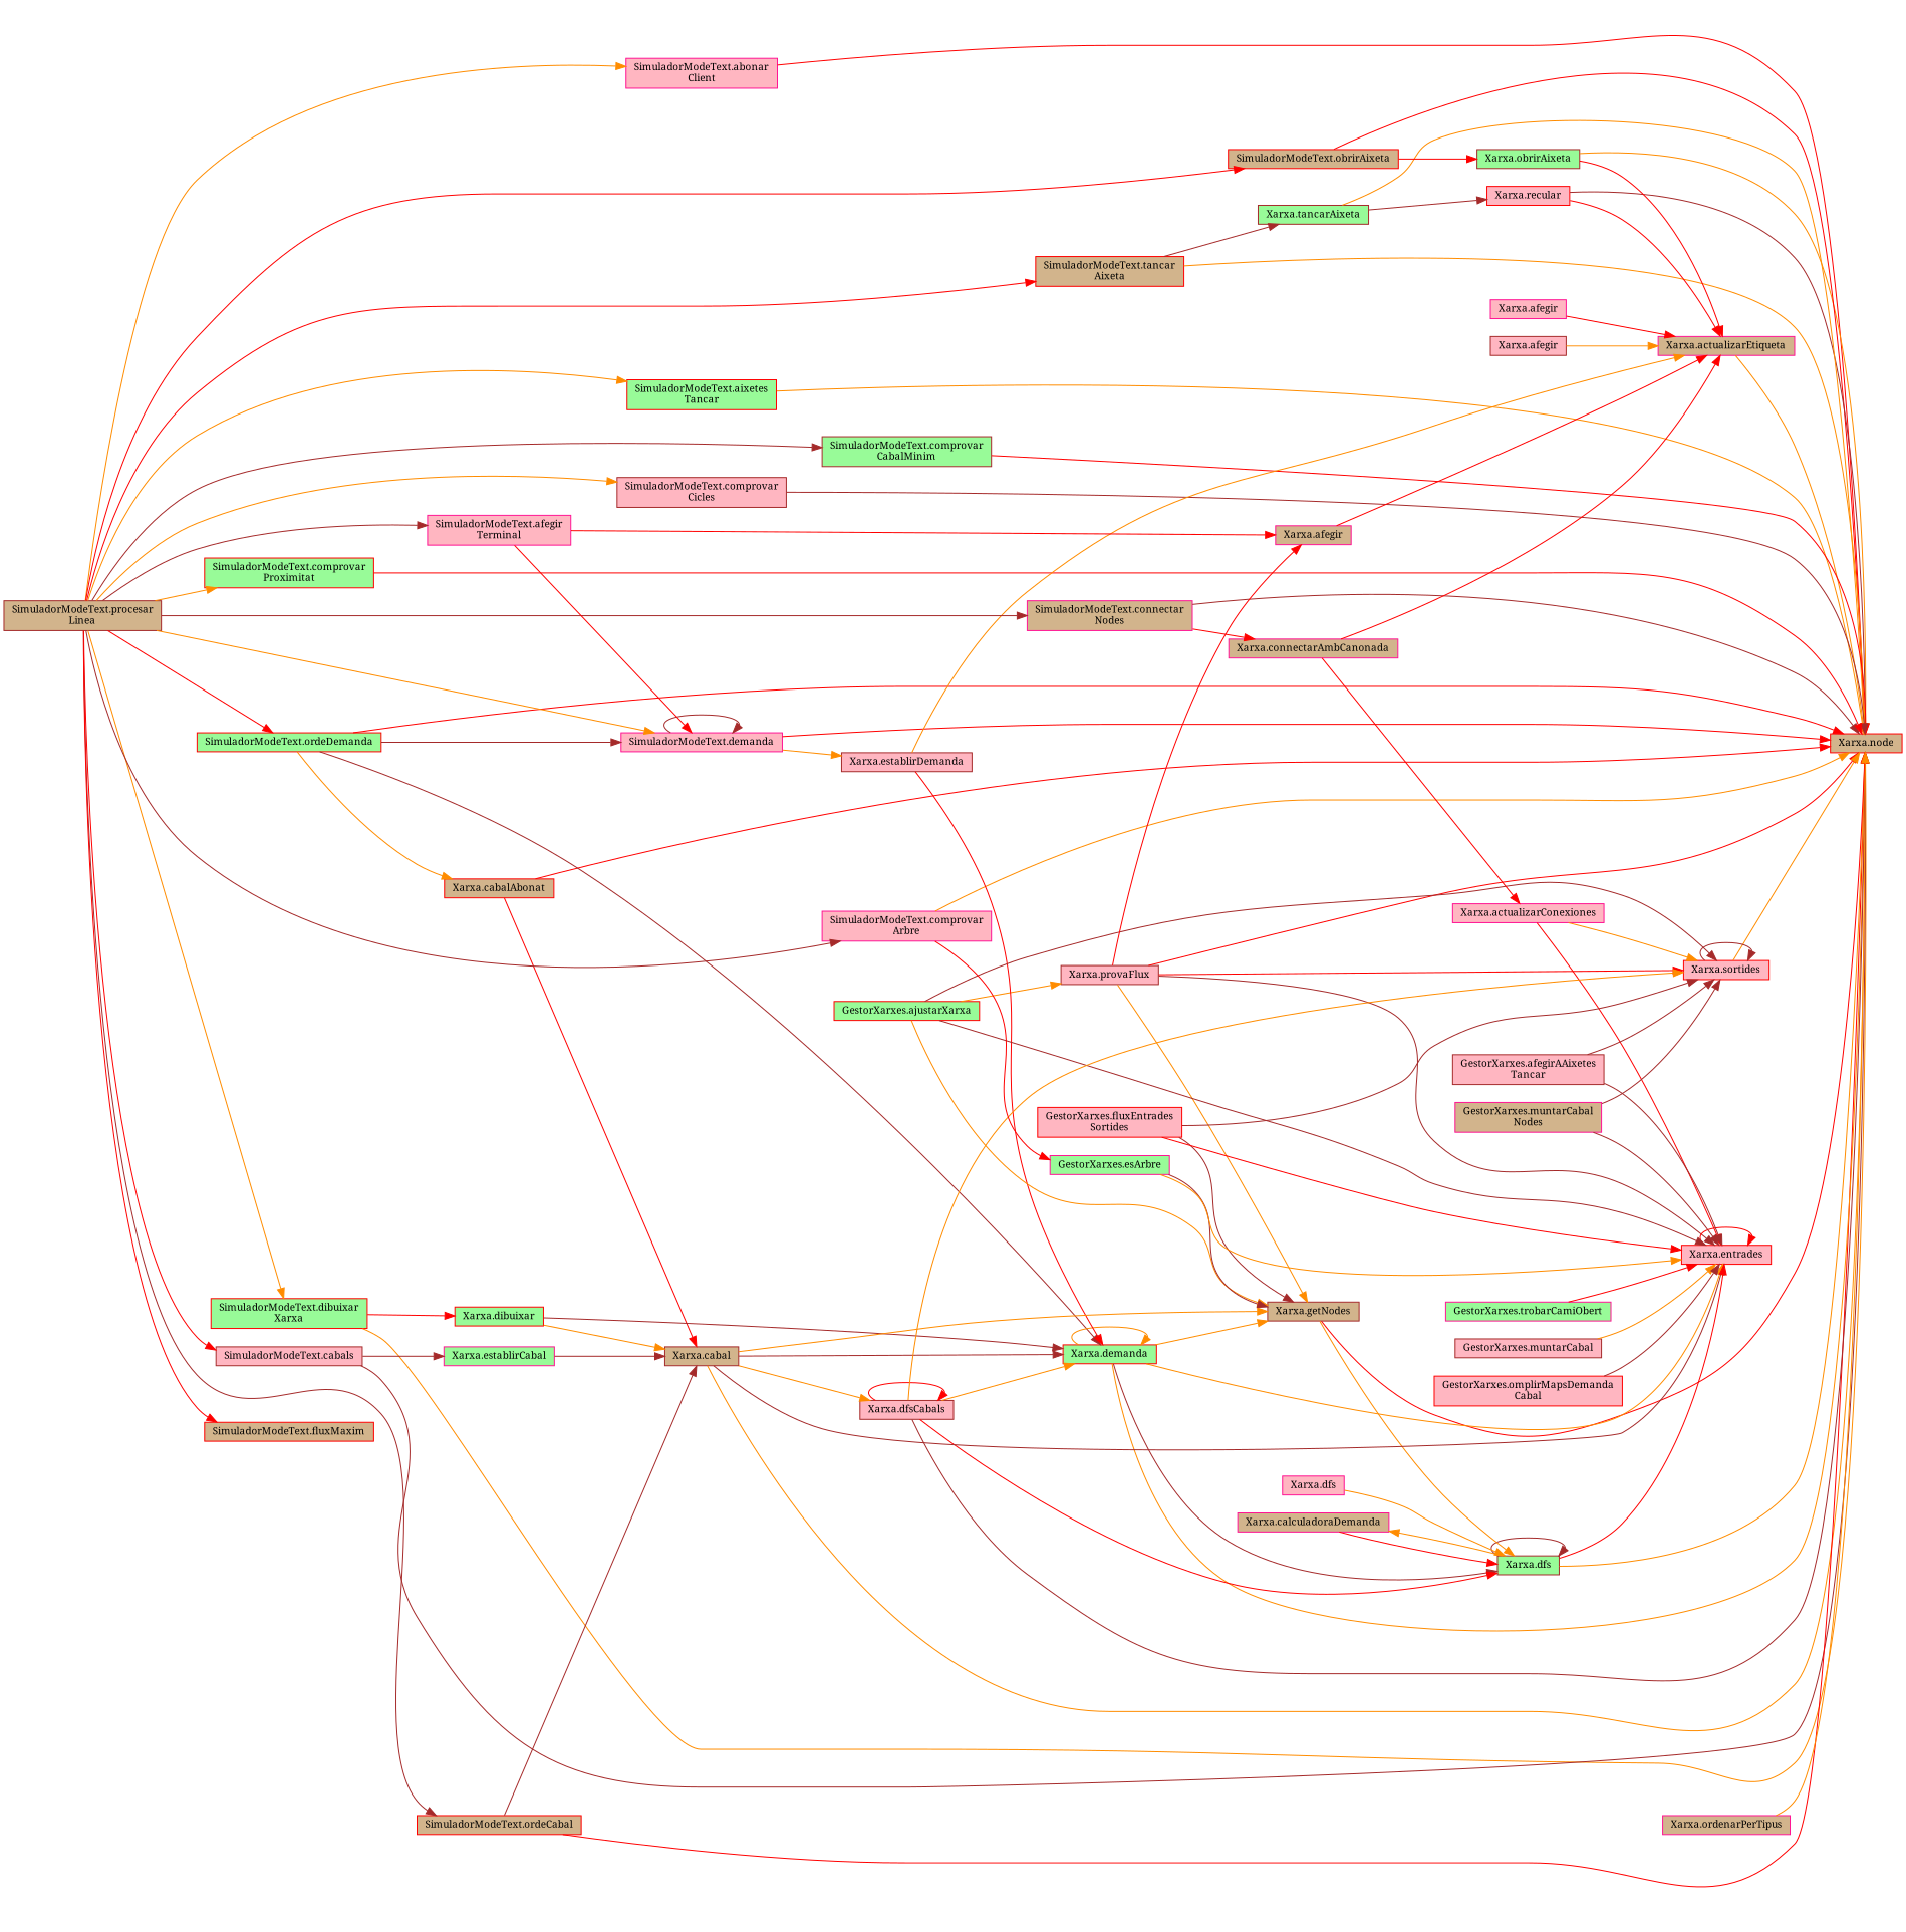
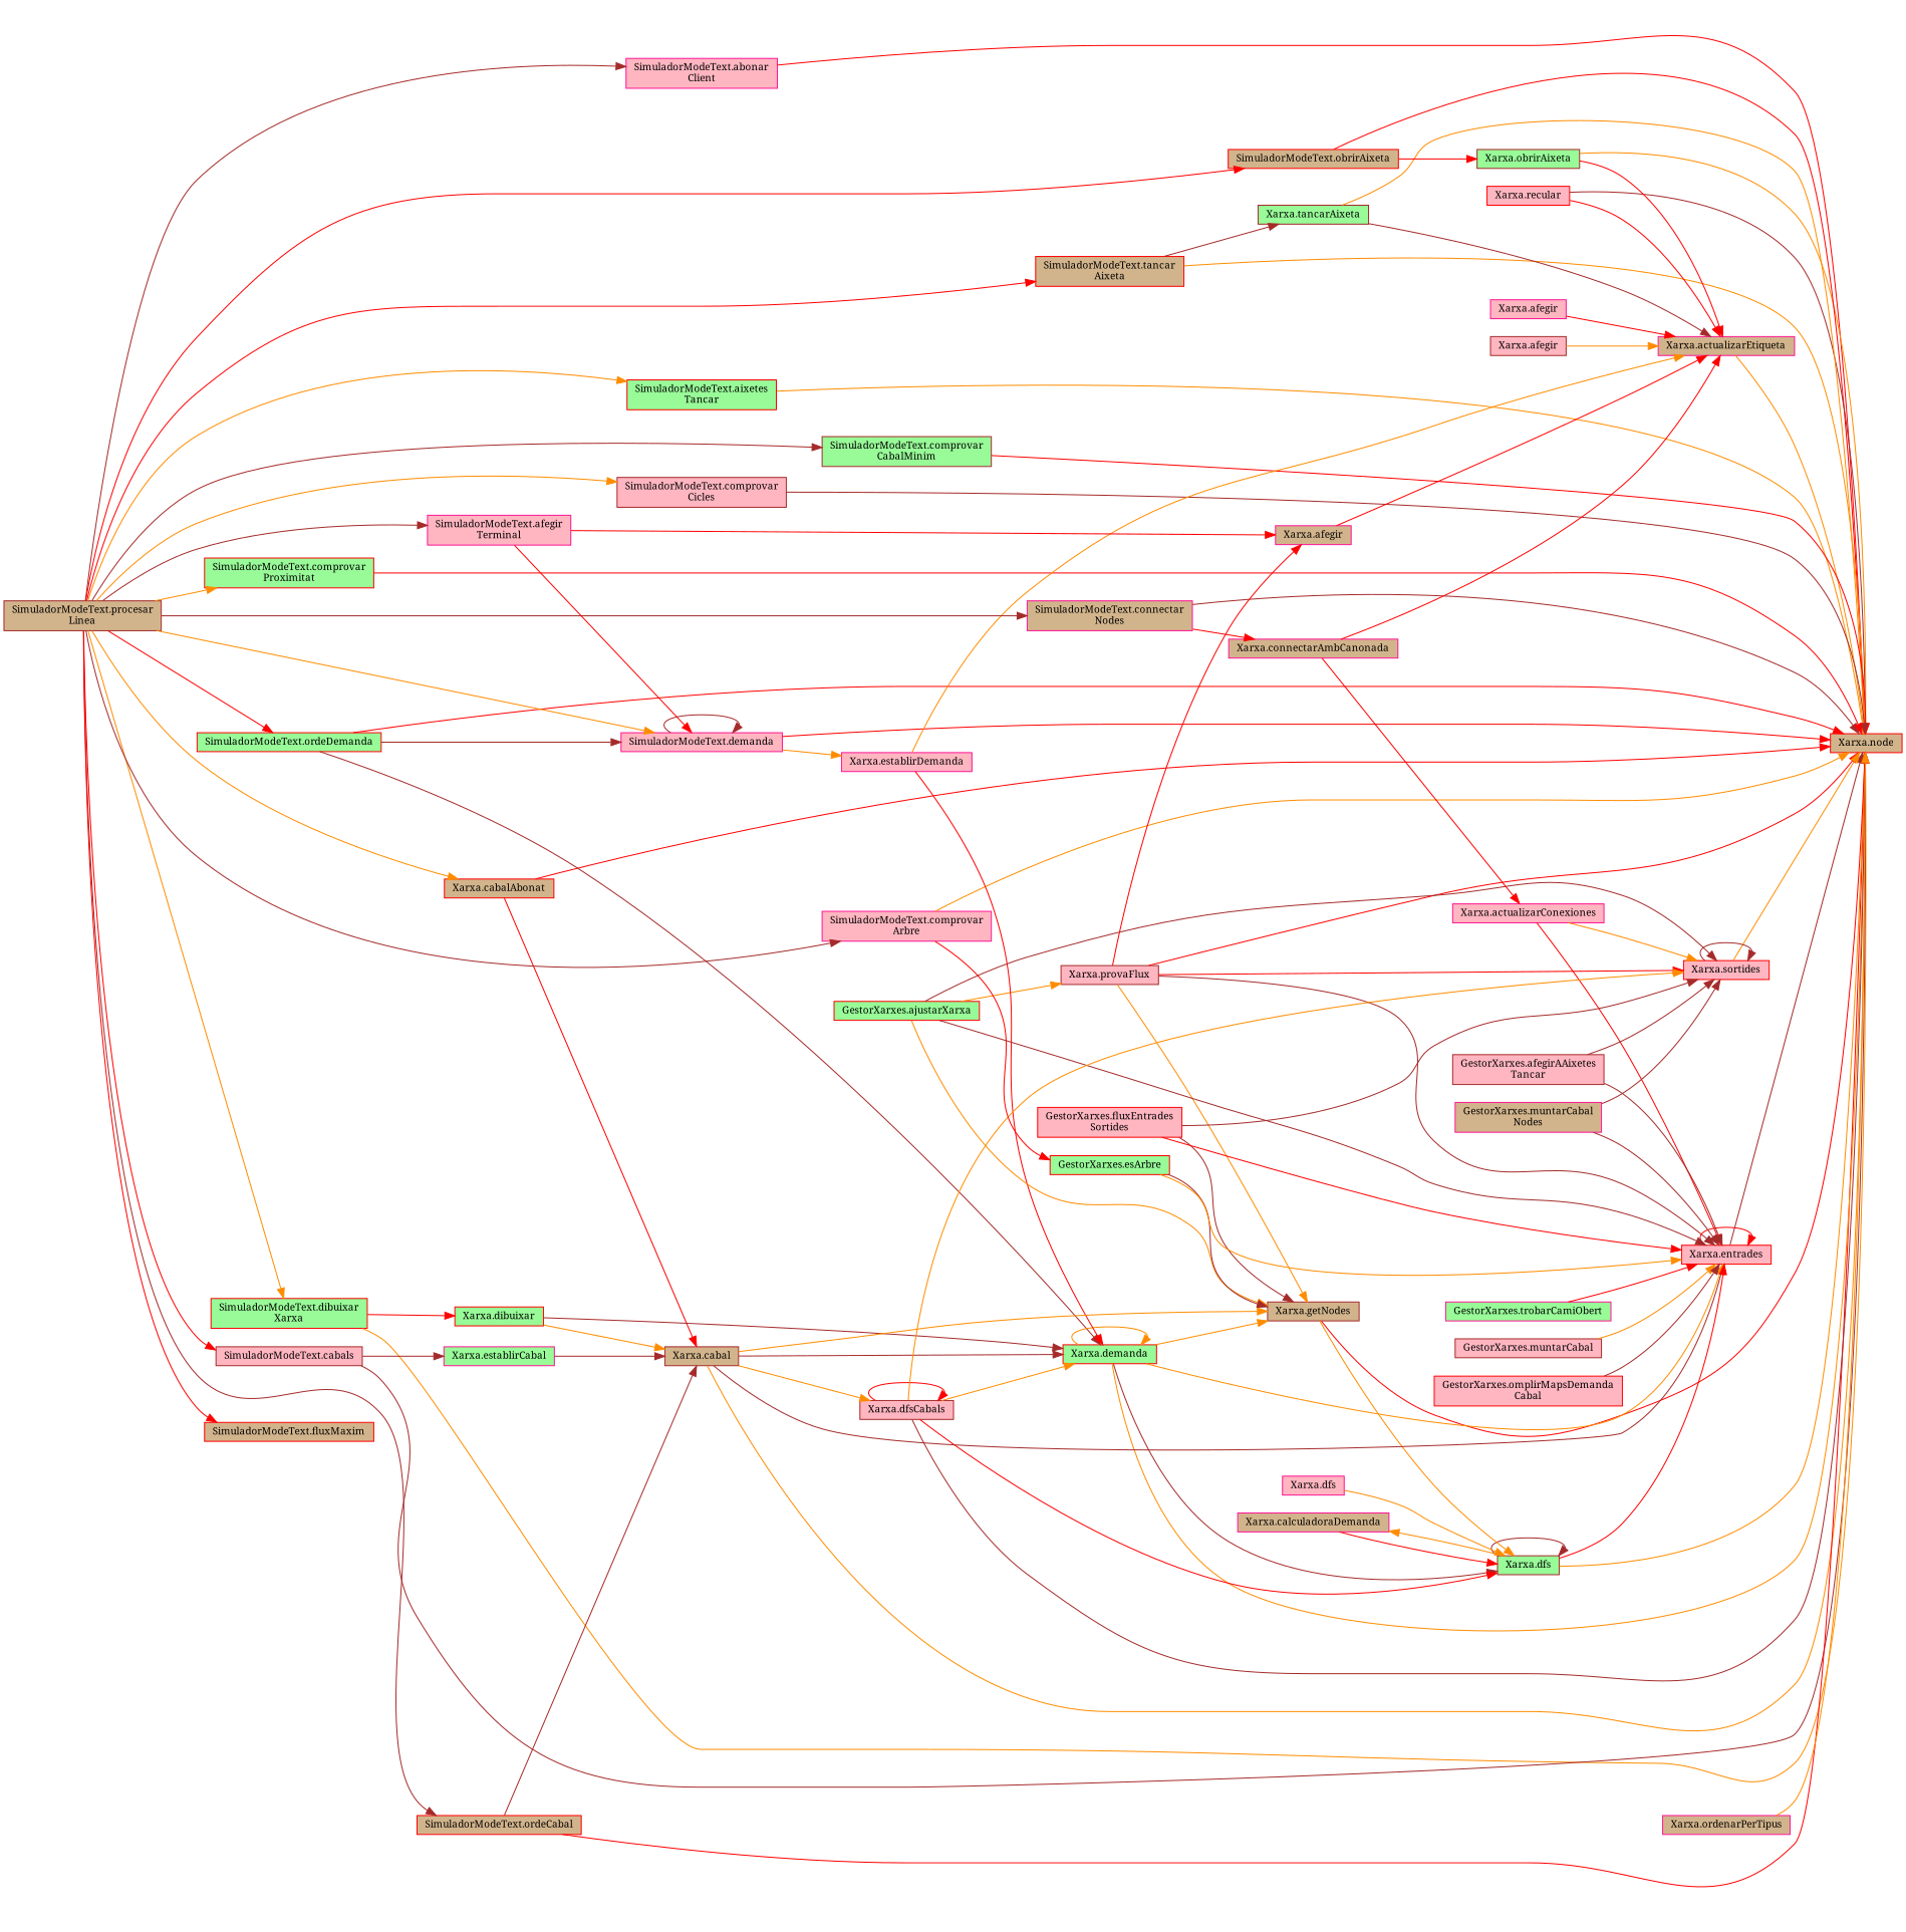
  digraph {
    fontname="Noto Serif"
    rankdir=RL
    node [color=red fillcolor=lightpink fontname="Noto Serif" fontsize=10 shape=box style=filled]
    edge [color=red dir=back fontname="Noto Serif" fontsize=10 labelfontname=Helvetica labelfontsize=10 style=solid]
    n1 [fillcolor=tan fontcolor=black height=0.2 label="Xarxa.node" width=0.4]
    n2 [color=deeppink height=0.2 label="SimuladorModeText.abonar\lClient" width=0.4]
    n3 [color=deeppink fillcolor=tan height=0.2 label="Xarxa.actualizarEtiqueta" width=0.4]
    n4 [color=brown height=0.2 label="Xarxa.provaFlux" width=0.4]
    n5 [color=deeppink fillcolor=tan height=0.2 label="SimuladorModeText.connectar\lNodes" width=0.4]
    n6 [color=deeppink height=0.2 label="SimuladorModeText.demanda" width=0.4]
    n7 [fillcolor=palegreen height=0.2 label="SimuladorModeText.ordeDemanda" width=0.4]
    n8 [color=brown fillcolor=palegreen height=0.2 label="Xarxa.obrirAixeta" width=0.4]
    n9 [fillcolor=tan height=0.2 label="SimuladorModeText.obrirAixeta" width=0.4]
    n10 [height=0.2 label="Xarxa.recular" width=0.4]
    n11 [color=brown fillcolor=palegreen height=0.2 label="Xarxa.tancarAixeta" width=0.4]
    n12 [fillcolor=tan height=0.2 label="SimuladorModeText.tancar\lAixeta" width=0.4]
    n13 [fillcolor=palegreen height=0.2 label="SimuladorModeText.aixetes\lTancar" width=0.4]
    n14 [color=brown fillcolor=tan height=0.2 label="Xarxa.cabal" width=0.4]
    n15 [fillcolor=tan height=0.2 label="Xarxa.cabalAbonat" width=0.4]
    n16 [fillcolor=palegreen height=0.2 label="SimuladorModeText.dibuixar\lXarxa" width=0.4]
    n17 [color=brown height=0.2 label="SimuladorModeText.cabals" width=0.4]
    n18 [fillcolor=tan height=0.2 label="SimuladorModeText.ordeCabal" width=0.4]
    n19 [color=deeppink height=0.2 label="SimuladorModeText.comprovar\lArbre" width=0.4]
    n20 [color=brown fillcolor=palegreen height=0.2 label="SimuladorModeText.comprovar\lCabalMinim" width=0.4]
    n21 [color=brown height=0.2 label="SimuladorModeText.comprovar\lCicles" width=0.4]
    n22 [fillcolor=palegreen height=0.2 label="SimuladorModeText.comprovar\lProximitat" width=0.4]
    n23 [fillcolor=palegreen height=0.2 label="Xarxa.demanda" width=0.4]
    n24 [color=brown height=0.2 label="Xarxa.dfsCabals" width=0.4]
    n25 [color=brown fillcolor=palegreen height=0.2 label="Xarxa.dfs" width=0.4]
    n26 [color=brown fillcolor=tan height=0.2 label="Xarxa.getNodes" width=0.4]
    n27 [height=0.2 label="Xarxa.entrades" width=0.4]
    n28 [color=deeppink fillcolor=tan height=0.2 label="Xarxa.ordenarPerTipus" width=0.4]
    n29 [height=0.2 label="Xarxa.sortides" width=0.4]
    n30 [color=brown fillcolor=tan height=0.2 label="SimuladorModeText.procesar\lLinea" width=0.4]
    n31 [color=deeppink height=0.2 label="Xarxa.afegir" width=0.4]
    n32 [color=deeppink fillcolor=tan height=0.2 label="Xarxa.afegir" width=0.4]
    n33 [color=brown height=0.2 label="Xarxa.afegir" width=0.4]
    n34 [color=deeppink fillcolor=tan height=0.2 label="Xarxa.connectarAmbCanonada" width=0.4]
-   n35 [color=brown height=0.2 label="Xarxa.establirDemanda" width=0.4]
+   n35 [color=deeppink height=0.2 label="Xarxa.establirDemanda" width=0.4]
    n36 [fillcolor=palegreen height=0.2 label="GestorXarxes.ajustarXarxa" width=0.4]
    n37 [color=deeppink height=0.2 label="SimuladorModeText.afegir\lTerminal" width=0.4]
    n38 [fillcolor=palegreen height=0.2 label="Xarxa.dibuixar" width=0.4]
    n39 [color=deeppink fillcolor=palegreen height=0.2 label="Xarxa.establirCabal" width=0.4]
    n40 [color=deeppink fillcolor=tan height=0.2 label="Xarxa.calculadoraDemanda" width=0.4]
    n41 [color=deeppink height=0.2 label="Xarxa.dfs" width=0.4]
-   n42 [color=deeppink fillcolor=palegreen height=0.2 label="GestorXarxes.esArbre" width=0.4]
+   n42 [fillcolor=palegreen height=0.2 label="GestorXarxes.esArbre" width=0.4]
    n43 [height=0.2 label="GestorXarxes.fluxEntrades\lSortides" width=0.4]
    n44 [color=deeppink height=0.2 label="Xarxa.actualizarConexiones" width=0.4]
    n45 [color=brown height=0.2 label="GestorXarxes.afegirAAixetes\lTancar" width=0.4]
    n46 [color=brown height=0.2 label="GestorXarxes.muntarCabal" width=0.4]
    n47 [color=deeppink fillcolor=tan height=0.2 label="GestorXarxes.muntarCabal\lNodes" width=0.4]
    n48 [height=0.2 label="GestorXarxes.omplirMapsDemanda\lCabal" width=0.4]
    n49 [color=deeppink fillcolor=palegreen height=0.2 label="GestorXarxes.trobarCamiObert" width=0.4]
    n50 [fillcolor=tan height=0.2 label="SimuladorModeText.fluxMaxim" width=0.4]
    n1 -> n2
    n1 -> n3 [color=darkorange]
    n1 -> n4
    n1 -> n5 [color=brown]
    n1 -> n6
    n1 -> n7
    n1 -> n8 [color=darkorange]
    n1 -> n9
    n1 -> n10 [color=brown]
    n1 -> n11 [color=darkorange]
    n1 -> n12 [color=darkorange]
    n1 -> n13 [color=darkorange]
    n1 -> n14 [color=darkorange]
    n1 -> n15
    n1 -> n16 [color=darkorange]
    n1 -> n17 [color=brown]
    n1 -> n18
    n1 -> n19 [color=darkorange]
    n1 -> n20
    n1 -> n21 [color=brown]
    n1 -> n22
    n1 -> n23 [color=darkorange]
    n1 -> n24 [color=brown]
    n1 -> n25 [color=darkorange]
    n1 -> n26
+   n1 -> n27 [color=brown]
    n1 -> n28 [color=darkorange]
    n1 -> n29 [color=darkorange]
-   n2 -> n30 [color=darkorange]
+   n2 -> n30 [color=brown]
    n3 -> n8
    n3 -> n10
-   n10 -> n11 [color=brown]
+   n3 -> n11 [color=brown]
    n3 -> n31
    n3 -> n32
    n3 -> n33 [color=darkorange]
    n3 -> n34
    n3 -> n35 [color=darkorange]
    n4 -> n36 [color=darkorange]
    n5 -> n30 [color=brown]
    n6 -> n6 [color=brown]
    n6 -> n7 [color=brown]
    n6 -> n30 [color=darkorange]
    n6 -> n37
    n7 -> n30
    n8 -> n9
    n9 -> n30
    n11 -> n12 [color=brown]
    n12 -> n30
    n13 -> n30 [color=darkorange]
    n14 -> n15
    n14 -> n18 [color=brown]
    n14 -> n38 [color=darkorange]
    n14 -> n39 [color=brown]
-   n15 -> n7 [color=darkorange]
+   n15 -> n30 [color=darkorange]
    n16 -> n30 [color=darkorange]
    n17 -> n30
    n18 -> n30 [color=brown]
    n19 -> n30 [color=brown]
    n20 -> n30 [color=brown]
    n21 -> n30 [color=darkorange]
    n22 -> n30 [color=darkorange]
    n23 -> n7 [color=brown]
    n23 -> n14 [color=brown]
    n23 -> n23 [color=darkorange]
    n23 -> n24 [color=darkorange]
    n23 -> n35
    n23 -> n38 [color=brown]
    n24 -> n14 [color=darkorange]
    n24 -> n24
    n25 -> n23 [color=brown]
    n25 -> n24
    n25 -> n25 [color=brown]
    n25 -> n26 [color=darkorange]
    n25 -> n40
    n25 -> n41 [color=darkorange]
    n26 -> n4 [color=darkorange]
    n26 -> n14 [color=darkorange]
    n26 -> n23 [color=darkorange]
    n26 -> n36 [color=darkorange]
    n26 -> n42 [color=brown]
    n26 -> n43 [color=brown]
    n27 -> n4 [color=brown]
    n27 -> n14 [color=brown]
    n27 -> n23 [color=darkorange]
    n27 -> n25
    n27 -> n27
    n27 -> n36 [color=brown]
    n27 -> n42 [color=darkorange]
    n27 -> n43
    n27 -> n44
    n27 -> n45 [color=brown]
    n27 -> n46 [color=darkorange]
    n27 -> n47 [color=brown]
    n27 -> n48 [color=brown]
    n27 -> n49
    n29 -> n4
    n29 -> n24 [color=darkorange]
    n29 -> n29 [color=brown]
    n29 -> n36 [color=brown]
    n29 -> n43 [color=brown]
    n29 -> n44 [color=darkorange]
    n29 -> n45 [color=brown]
    n29 -> n47 [color=brown]
    n32 -> n4
    n32 -> n37
    n34 -> n5
    n35 -> n6 [color=darkorange]
    n37 -> n30 [color=brown]
    n38 -> n16
    n39 -> n17 [color=brown]
    n40 -> n25 [color=darkorange]
    n42 -> n19
    n44 -> n34
    n50 -> n30
  }
